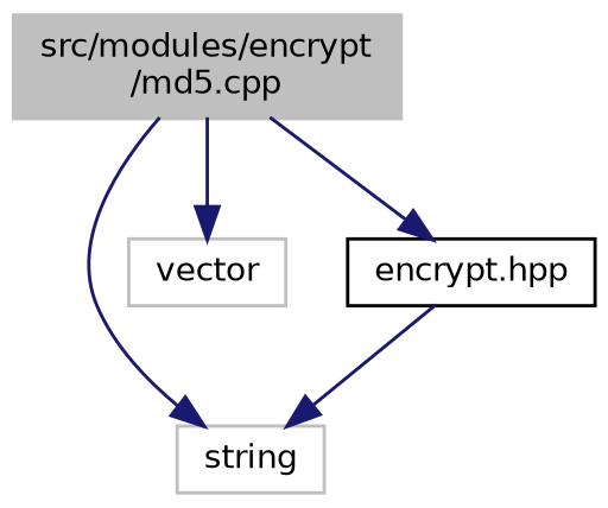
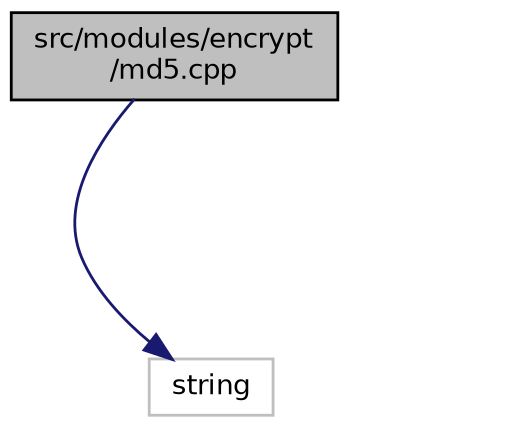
  digraph {
    node [color=black fillcolor=white fontname=Helvetica fontsize=10 shape=record style=filled]
    edge [color=midnightblue fontname=Helvetica fontsize=10 labelfontname=Helvetica labelfontsize=10 style=solid]
-   n1 [color=grey75 fillcolor=grey75 fontcolor=black height=0.2 label="src/modules/encrypt\l/md5.cpp" width=0.4]
+   n1 [fillcolor=grey75 fontcolor=black height=0.2 label="src/modules/encrypt\l/md5.cpp" width=0.4]
    n2 [color=grey75 height=0.2 label=string width=0.4]
-   n3 [color=grey75 height=0.2 label=vector width=0.4]
-   n4 [height=0.2 label="encrypt.hpp" width=0.4]
    n1 -> n2
-   n1 -> n3
-   n1 -> n4
-   n4 -> n2
  }
